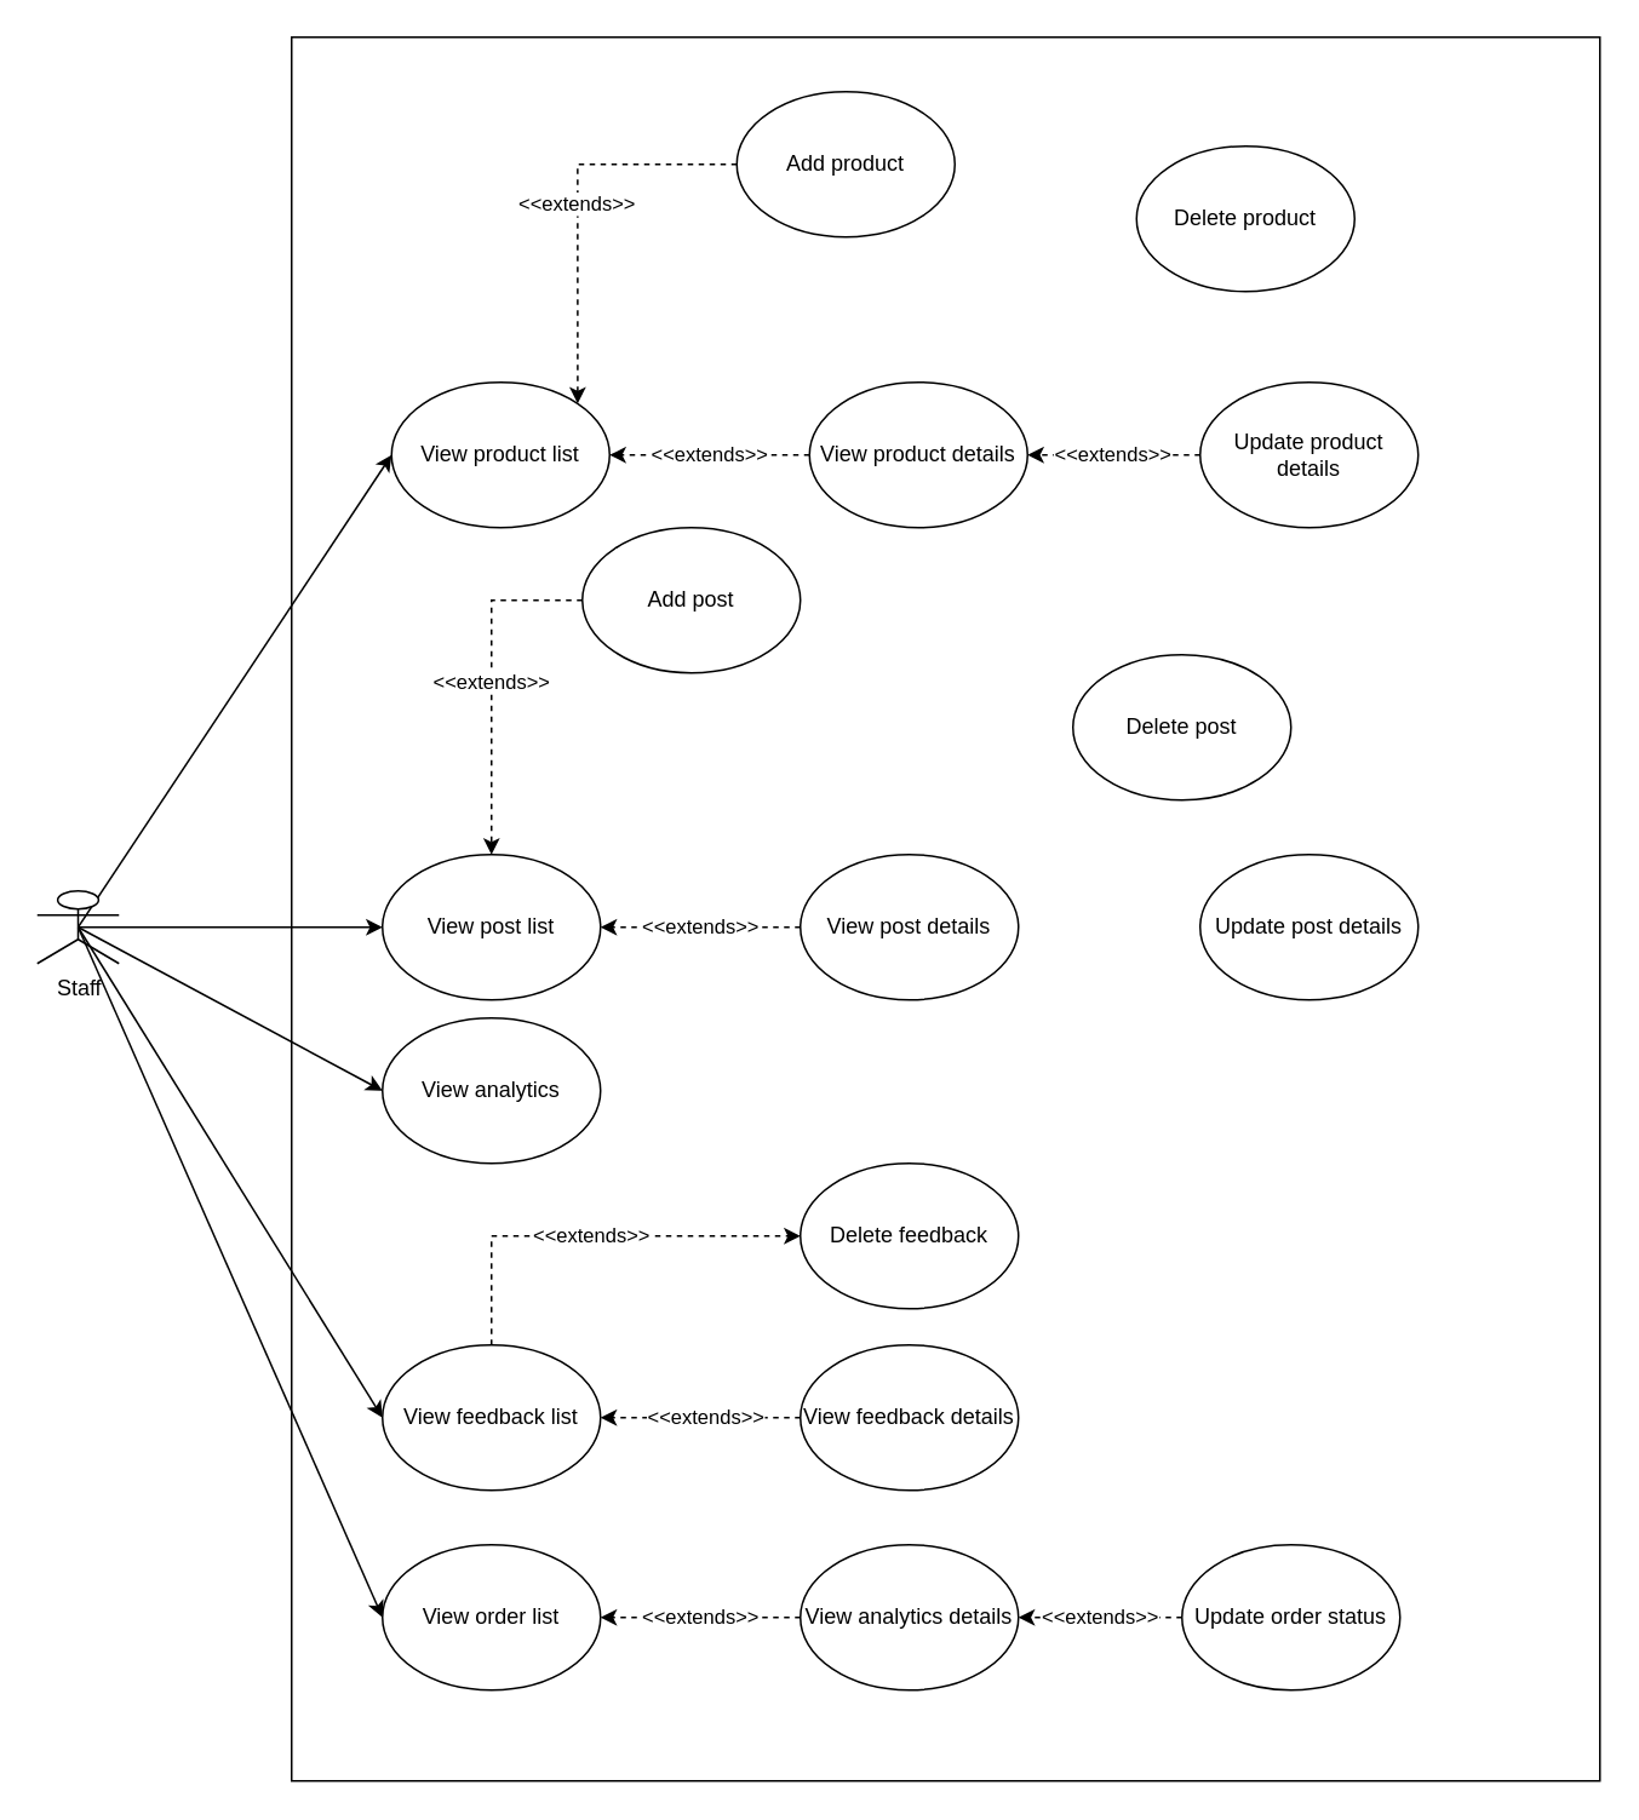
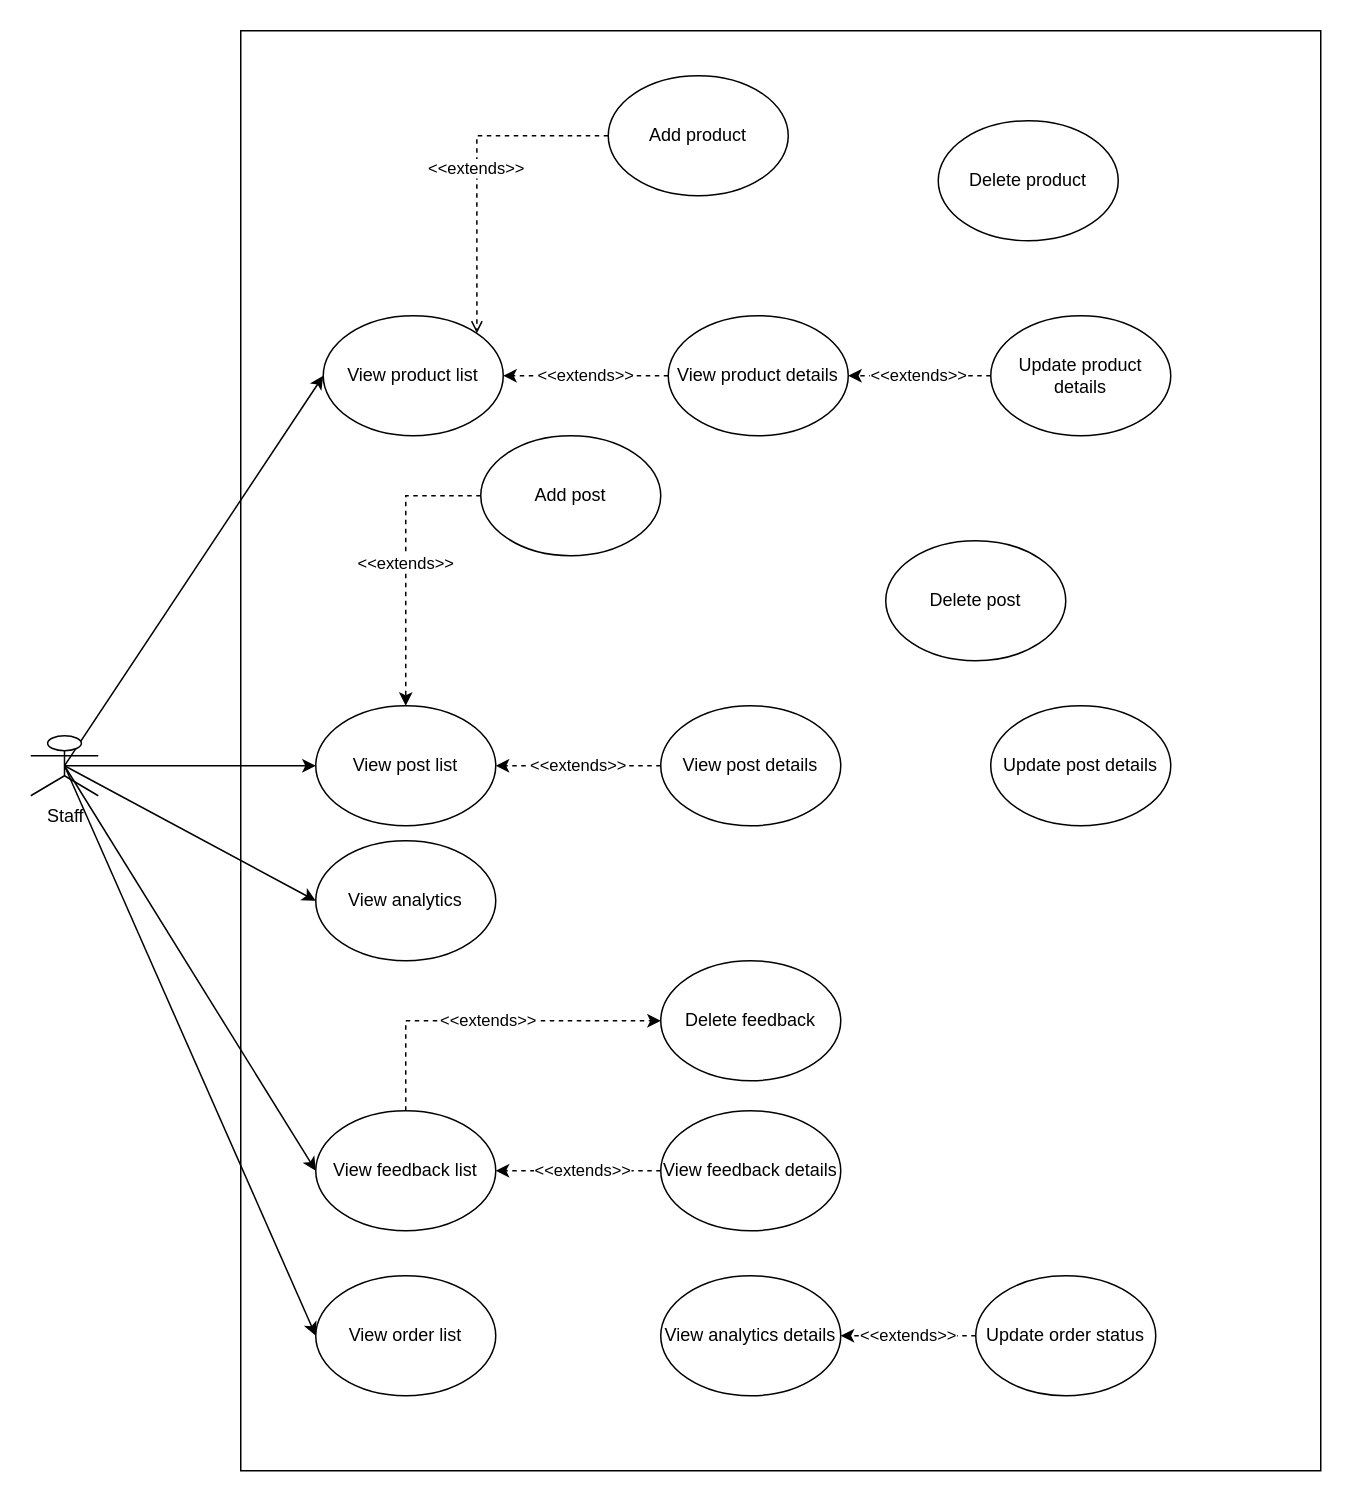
  <mxCell id="0" />
  <mxCell id="1" parent="0" />
  <mxCell id="2" value="" style="rounded=0;whiteSpace=wrap;html=1;" vertex="1" parent="1"><mxGeometry x="160" y="20" width="720" height="960" as="geometry" /></mxCell>
  <mxCell id="3" style="edgeStyle=none;rounded=0;orthogonalLoop=1;jettySize=auto;html=1;exitX=0.5;exitY=0.5;exitDx=0;exitDy=0;exitPerimeter=0;entryX=0;entryY=0.5;entryDx=0;entryDy=0;" edge="1" parent="1" source="8" target="15"><mxGeometry relative="1" as="geometry" /></mxCell>
  <mxCell id="4" style="edgeStyle=none;rounded=0;orthogonalLoop=1;jettySize=auto;html=1;exitX=0.5;exitY=0.5;exitDx=0;exitDy=0;exitPerimeter=0;entryX=0;entryY=0.5;entryDx=0;entryDy=0;" edge="1" parent="1" source="8" target="12"><mxGeometry relative="1" as="geometry" /></mxCell>
  <mxCell id="5" style="edgeStyle=none;rounded=0;orthogonalLoop=1;jettySize=auto;html=1;exitX=0.5;exitY=0.5;exitDx=0;exitDy=0;exitPerimeter=0;entryX=0;entryY=0.5;entryDx=0;entryDy=0;" edge="1" parent="1" source="8" target="9"><mxGeometry relative="1" as="geometry" /></mxCell>
  <mxCell id="6" style="edgeStyle=none;rounded=0;orthogonalLoop=1;jettySize=auto;html=1;exitX=0.5;exitY=0.5;exitDx=0;exitDy=0;exitPerimeter=0;entryX=0;entryY=0.5;entryDx=0;entryDy=0;" edge="1" parent="1" source="8" target="19"><mxGeometry relative="1" as="geometry" /></mxCell>
  <mxCell id="7" style="rounded=0;orthogonalLoop=1;jettySize=auto;html=1;exitX=0.5;exitY=0.5;exitDx=0;exitDy=0;exitPerimeter=0;entryX=0;entryY=0.5;entryDx=0;entryDy=0;" edge="1" parent="1" source="8" target="30"><mxGeometry relative="1" as="geometry" /></mxCell>
  <mxCell id="8" value="Staff&lt;div&gt;&lt;br&gt;&lt;/div&gt;" style="shape=umlActor;verticalLabelPosition=bottom;verticalAlign=top;html=1;outlineConnect=0;" vertex="1" parent="1"><mxGeometry x="20" y="490" width="45" height="40" as="geometry" /></mxCell>
  <mxCell id="9" value="View analytics" style="ellipse;whiteSpace=wrap;html=1;" vertex="1" parent="1"><mxGeometry x="210" y="560" width="120" height="80" as="geometry" /></mxCell>
  <mxCell id="10" value="&amp;lt;&amp;lt;extends&amp;gt;&amp;gt;" style="edgeStyle=none;rounded=0;orthogonalLoop=1;jettySize=auto;html=1;exitX=0;exitY=0.5;exitDx=0;exitDy=0;entryX=1;entryY=0.5;entryDx=0;entryDy=0;dashed=1;" edge="1" parent="1" source="22" target="12"><mxGeometry relative="1" as="geometry" /></mxCell>
  <mxCell id="11" value="&amp;lt;&amp;lt;extends&amp;gt;&amp;gt;" style="rounded=0;orthogonalLoop=1;jettySize=auto;html=1;exitX=0;exitY=0.5;exitDx=0;exitDy=0;entryX=0.5;entryY=0;entryDx=0;entryDy=0;dashed=1;edgeStyle=orthogonalEdgeStyle;" edge="1" parent="1" source="27" target="12"><mxGeometry relative="1" as="geometry"><Array as="points"><mxPoint x="270" y="330" /></Array></mxGeometry></mxCell>
  <mxCell id="12" value="View post list" style="ellipse;whiteSpace=wrap;html=1;" vertex="1" parent="1"><mxGeometry x="210" y="470" width="120" height="80" as="geometry" /></mxCell>
  <mxCell id="13" value="&amp;lt;&amp;lt;extends&amp;gt;&amp;gt;" style="edgeStyle=none;rounded=0;orthogonalLoop=1;jettySize=auto;html=1;exitX=0;exitY=0.5;exitDx=0;exitDy=0;entryX=1;entryY=0.5;entryDx=0;entryDy=0;dashed=1;" edge="1" parent="1" source="21" target="15"><mxGeometry relative="1" as="geometry" /></mxCell>
- <mxCell id="14" value="&amp;lt;&amp;lt;extends&amp;gt;&amp;gt;" style="edgeStyle=orthogonalEdgeStyle;rounded=0;orthogonalLoop=1;jettySize=auto;html=1;exitX=0;exitY=0.5;exitDx=0;exitDy=0;entryX=1;entryY=0;entryDx=0;entryDy=0;dashed=1;" edge="1" parent="1" source="28" target="15"><mxGeometry relative="1" as="geometry" /></mxCell>
+ <mxCell id="14" value="&amp;lt;&amp;lt;extends&amp;gt;&amp;gt;" style="edgeStyle=orthogonalEdgeStyle;rounded=0;orthogonalLoop=1;jettySize=auto;html=1;exitX=0;exitY=0.5;exitDx=0;exitDy=0;entryX=1;entryY=0;entryDx=0;entryDy=0;dashed=1;endArrow=open;" edge="1" parent="1" source="28" target="15"><mxGeometry relative="1" as="geometry" /></mxCell>
  <mxCell id="15" value="View product list" style="ellipse;whiteSpace=wrap;html=1;" vertex="1" parent="1"><mxGeometry x="215" y="210" width="120" height="80" as="geometry" /></mxCell>
  <mxCell id="16" value="&amp;lt;&amp;lt;extends&amp;gt;&amp;gt;" style="edgeStyle=none;rounded=0;orthogonalLoop=1;jettySize=auto;html=1;exitX=0;exitY=0.5;exitDx=0;exitDy=0;entryX=1;entryY=0.5;entryDx=0;entryDy=0;dashed=1;" edge="1" parent="1"><mxGeometry x="-0.005" relative="1" as="geometry"><mxPoint as="offset" /><mxPoint x="340" y="620" as="targetPoint" /></mxGeometry></mxCell>
  <mxCell id="17" value="&amp;lt;&amp;lt;extends&amp;gt;&amp;gt;" style="edgeStyle=none;rounded=0;orthogonalLoop=1;jettySize=auto;html=1;exitX=0;exitY=0.5;exitDx=0;exitDy=0;entryX=1;entryY=0.5;entryDx=0;entryDy=0;dashed=1;" edge="1" parent="1" source="24" target="19"><mxGeometry x="-0.053" relative="1" as="geometry"><mxPoint as="offset" /></mxGeometry></mxCell>
  <mxCell id="18" value="&amp;lt;&amp;lt;extends&amp;gt;&amp;gt;" style="edgeStyle=orthogonalEdgeStyle;rounded=0;orthogonalLoop=1;jettySize=auto;html=1;exitX=0.5;exitY=0;exitDx=0;exitDy=0;entryX=0;entryY=0.5;entryDx=0;entryDy=0;dashed=1;" edge="1" parent="1" source="19" target="34"><mxGeometry relative="1" as="geometry" /></mxCell>
  <mxCell id="19" value="View feedback list" style="ellipse;whiteSpace=wrap;html=1;" vertex="1" parent="1"><mxGeometry x="210" y="740" width="120" height="80" as="geometry" /></mxCell>
  <mxCell id="20" value="&amp;lt;&amp;lt;extends&amp;gt;&amp;gt;" style="edgeStyle=none;rounded=0;orthogonalLoop=1;jettySize=auto;html=1;exitX=0;exitY=0.5;exitDx=0;exitDy=0;entryX=1;entryY=0.5;entryDx=0;entryDy=0;dashed=1;" edge="1" parent="1" source="25" target="21"><mxGeometry relative="1" as="geometry" /></mxCell>
  <mxCell id="21" value="View product details" style="ellipse;whiteSpace=wrap;html=1;" vertex="1" parent="1"><mxGeometry x="445" y="210" width="120" height="80" as="geometry" /></mxCell>
  <mxCell id="22" value="View post details" style="ellipse;whiteSpace=wrap;html=1;" vertex="1" parent="1"><mxGeometry x="440" y="470" width="120" height="80" as="geometry" /></mxCell>
  <mxCell id="23" value="&amp;lt;&amp;lt;extends&amp;gt;&amp;gt;" style="edgeStyle=none;rounded=0;orthogonalLoop=1;jettySize=auto;html=1;exitX=0;exitY=0.5;exitDx=0;exitDy=0;entryX=1;entryY=0.5;entryDx=0;entryDy=0;dashed=1;" edge="1" parent="1"><mxGeometry relative="1" as="geometry"><mxPoint x="655" y="620" as="sourcePoint" /></mxGeometry></mxCell>
  <mxCell id="24" value="View feedback details" style="ellipse;whiteSpace=wrap;html=1;" vertex="1" parent="1"><mxGeometry x="440" y="740" width="120" height="80" as="geometry" /></mxCell>
  <mxCell id="25" value="Update product details" style="ellipse;whiteSpace=wrap;html=1;" vertex="1" parent="1"><mxGeometry x="660" y="210" width="120" height="80" as="geometry" /></mxCell>
  <mxCell id="26" value="Update post details" style="ellipse;whiteSpace=wrap;html=1;" vertex="1" parent="1"><mxGeometry x="660" y="470" width="120" height="80" as="geometry" /></mxCell>
  <mxCell id="27" value="Add post" style="ellipse;whiteSpace=wrap;html=1;" vertex="1" parent="1"><mxGeometry x="320" y="290" width="120" height="80" as="geometry" /></mxCell>
  <mxCell id="28" value="Add product" style="ellipse;whiteSpace=wrap;html=1;" vertex="1" parent="1"><mxGeometry x="405" y="50" width="120" height="80" as="geometry" /></mxCell>
- <mxCell id="29" value="&amp;lt;&amp;lt;extends&amp;gt;&amp;gt;" style="edgeStyle=none;rounded=0;orthogonalLoop=1;jettySize=auto;html=1;exitX=0;exitY=0.5;exitDx=0;exitDy=0;entryX=1;entryY=0.5;entryDx=0;entryDy=0;dashed=1;" edge="1" parent="1" source="32" target="30"><mxGeometry relative="1" as="geometry" /></mxCell>
  <mxCell id="30" value="View order list" style="ellipse;whiteSpace=wrap;html=1;" vertex="1" parent="1"><mxGeometry x="210" y="850" width="120" height="80" as="geometry" /></mxCell>
  <mxCell id="31" value="&amp;lt;&amp;lt;extends&amp;gt;&amp;gt;" style="edgeStyle=none;rounded=0;orthogonalLoop=1;jettySize=auto;html=1;exitX=0;exitY=0.5;exitDx=0;exitDy=0;entryX=1;entryY=0.5;entryDx=0;entryDy=0;dashed=1;" edge="1" parent="1" source="33" target="32"><mxGeometry relative="1" as="geometry" /></mxCell>
  <mxCell id="32" value="View analytics details" style="ellipse;whiteSpace=wrap;html=1;" vertex="1" parent="1"><mxGeometry x="440" y="850" width="120" height="80" as="geometry" /></mxCell>
  <mxCell id="33" value="Update order status" style="ellipse;whiteSpace=wrap;html=1;" vertex="1" parent="1"><mxGeometry x="650" y="850" width="120" height="80" as="geometry" /></mxCell>
  <mxCell id="34" value="Delete feedback" style="ellipse;whiteSpace=wrap;html=1;" vertex="1" parent="1"><mxGeometry x="440" y="640" width="120" height="80" as="geometry" /></mxCell>
  <mxCell id="35" value="Delete product" style="ellipse;whiteSpace=wrap;html=1;" vertex="1" parent="1"><mxGeometry x="625" y="80" width="120" height="80" as="geometry" /></mxCell>
  <mxCell id="36" value="Delete post" style="ellipse;whiteSpace=wrap;html=1;" vertex="1" parent="1"><mxGeometry x="590" y="360" width="120" height="80" as="geometry" /></mxCell>
